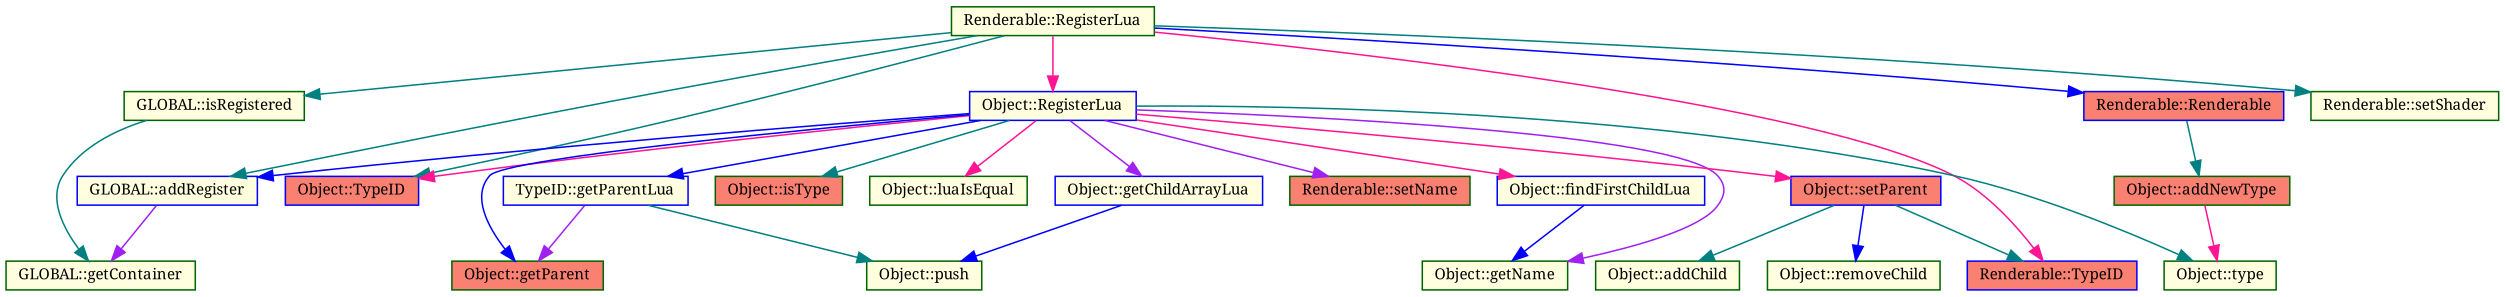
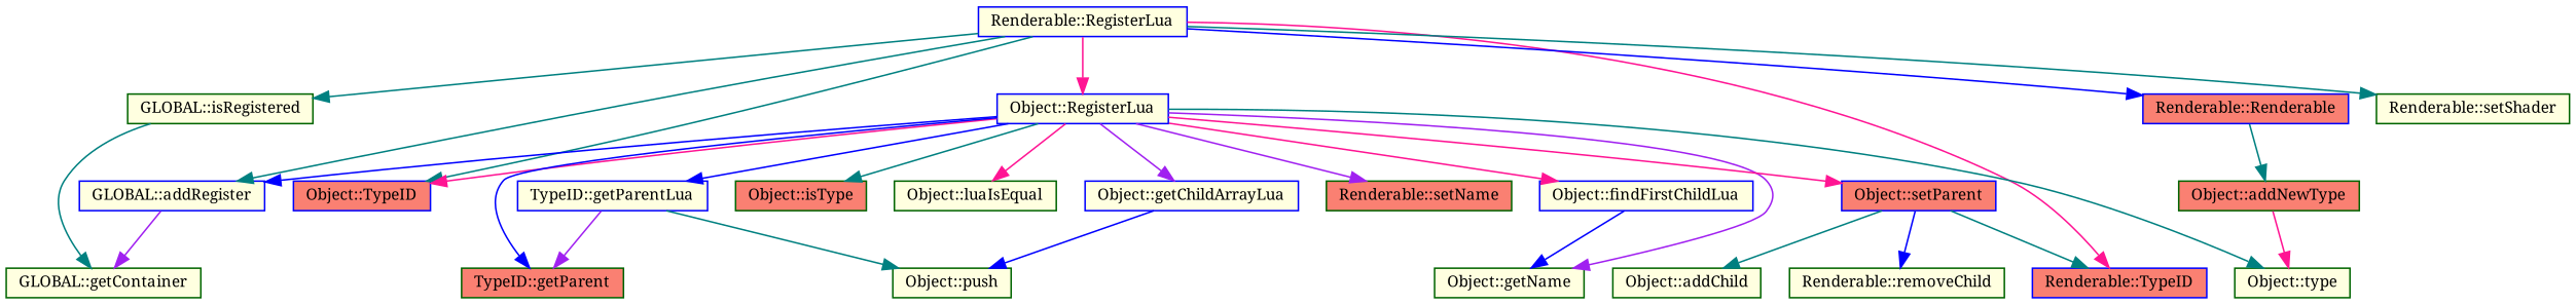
  digraph {
    fontname="Noto Serif"
    rankdir=TB
    node [color=darkgreen fillcolor=lightyellow fontname="Noto Serif" fontsize=10 shape=record style=filled]
    edge [color=teal fontname="Noto Serif" fontsize=10 labelfontname=Helvetica labelfontsize=10 style=solid]
-   n1 [fontcolor=black height=0.2 label="Renderable::RegisterLua" width=0.4]
+   n1 [color=blue fontcolor=black height=0.2 label="Renderable::RegisterLua" width=0.4]
    n2 [height=0.2 label="GLOBAL::isRegistered" width=0.4]
    n3 [color=blue fillcolor=salmon height=0.2 label="Object::TypeID" width=0.4]
    n4 [color=blue height=0.2 label="Object::RegisterLua" width=0.4]
    n5 [color=blue height=0.2 label="GLOBAL::addRegister" width=0.4]
    n6 [color=blue fillcolor=salmon height=0.2 label="Renderable::TypeID" width=0.4]
    n7 [color=blue fillcolor=salmon height=0.2 label="Renderable::Renderable" width=0.4]
    n8 [height=0.2 label="Renderable::setShader" width=0.4]
    n9 [height=0.2 label="GLOBAL::getContainer" width=0.4]
    n10 [height=0.2 label="Object::getName" width=0.4]
    n11 [fillcolor=salmon height=0.2 label="Renderable::setName" width=0.4]
    n12 [color=blue height=0.2 label="Object::getChildArrayLua" width=0.4]
-   n13 [fillcolor=salmon height=0.2 label="Object::getParent" width=0.4]
+   n13 [fillcolor=salmon height=0.2 label="TypeID::getParent" width=0.4]
    n14 [color=blue fillcolor=salmon height=0.2 label="Object::setParent" width=0.4]
    n15 [color=blue height=0.2 label="TypeID::getParentLua" width=0.4]
    n16 [color=blue height=0.2 label="Object::findFirstChildLua" width=0.4]
    n17 [fillcolor=salmon height=0.2 label="Object::isType" width=0.4]
    n18 [height=0.2 label="Object::luaIsEqual" width=0.4]
    n19 [height=0.2 label="Object::type" width=0.4]
    n20 [fillcolor=salmon height=0.2 label="Object::addNewType" width=0.4]
    n21 [height=0.2 label="Object::push" width=0.4]
-   n22 [height=0.2 label="Object::removeChild" width=0.4]
+   n22 [height=0.2 label="Renderable::removeChild" width=0.4]
    n23 [height=0.2 label="Object::addChild" width=0.4]
    n1 -> n2
    n1 -> n3
    n1 -> n4 [color=deeppink]
    n1 -> n5
    n1 -> n6 [color=deeppink]
    n1 -> n7 [color=blue]
    n1 -> n8
    n2 -> n9
    n4 -> n3 [color=deeppink]
    n4 -> n5 [color=blue]
    n4 -> n10 [color=purple]
    n4 -> n11 [color=purple]
    n4 -> n12 [color=purple]
    n4 -> n13 [color=blue]
    n4 -> n14 [color=deeppink]
    n4 -> n15 [color=blue]
    n4 -> n16 [color=deeppink]
    n4 -> n17
    n4 -> n18 [color=deeppink]
    n4 -> n19
    n5 -> n9 [color=purple]
    n7 -> n20
    n12 -> n21 [color=blue]
    n14 -> n6
    n14 -> n22 [color=blue]
    n14 -> n23
    n15 -> n13 [color=purple]
    n15 -> n21
    n16 -> n10 [color=blue]
    n20 -> n19 [color=deeppink]
  }
